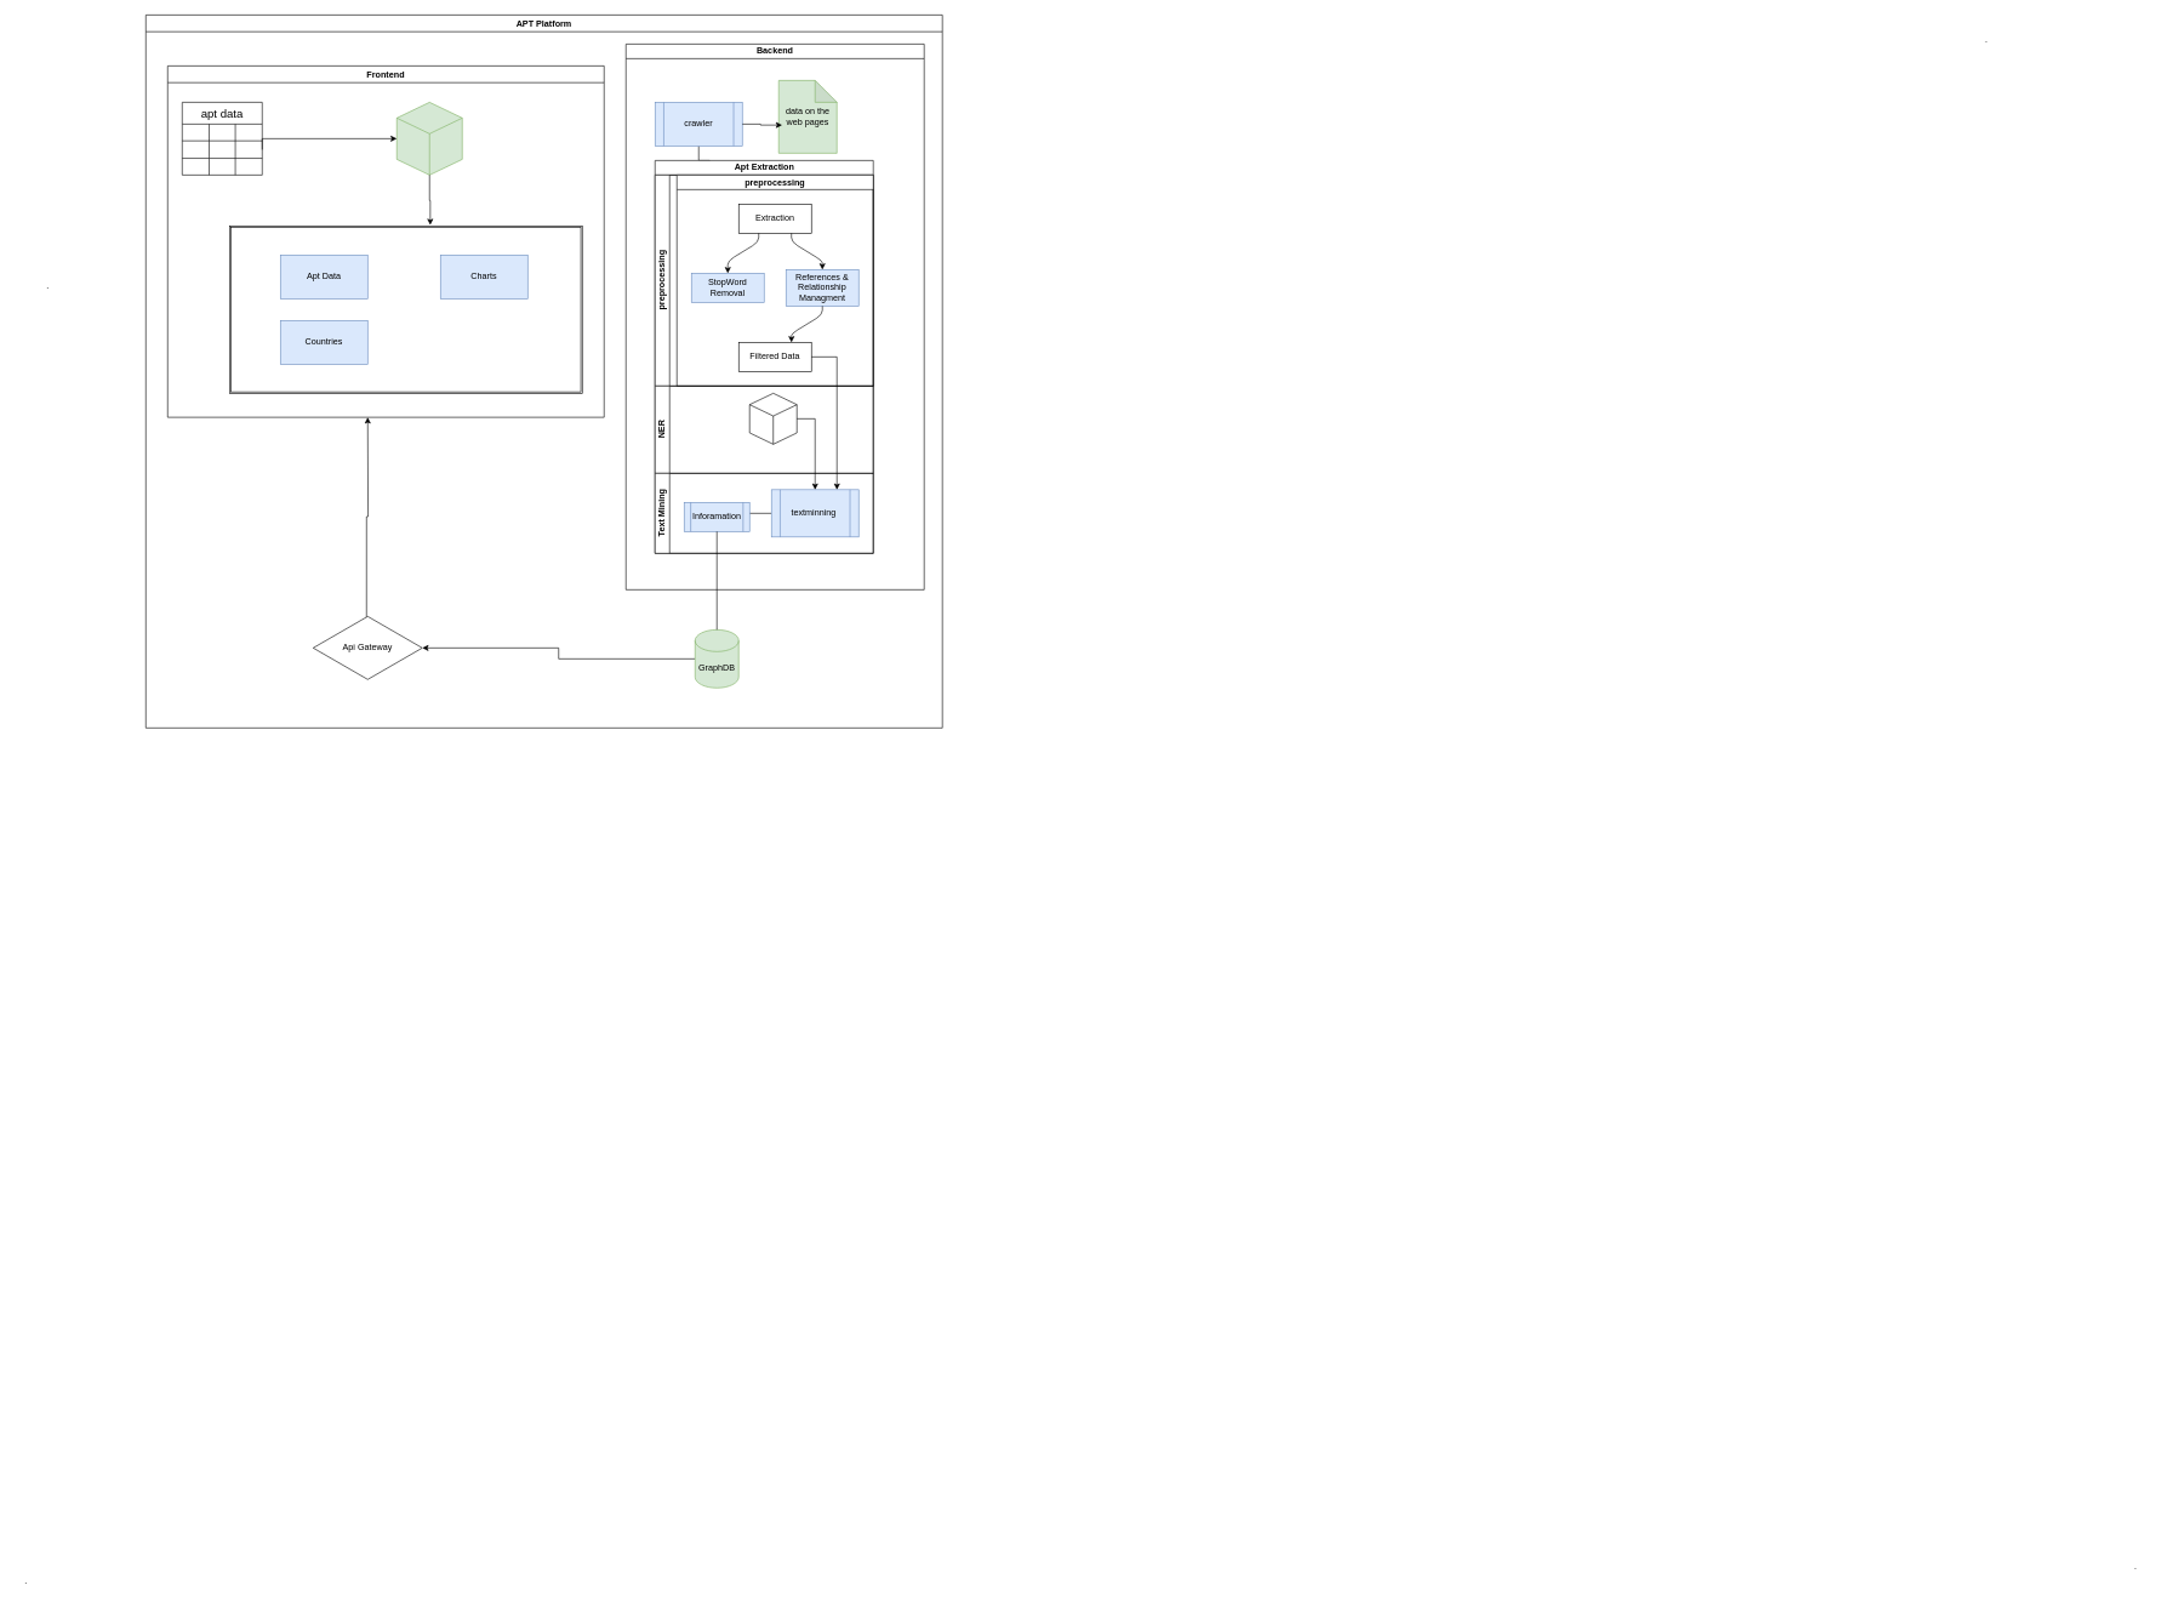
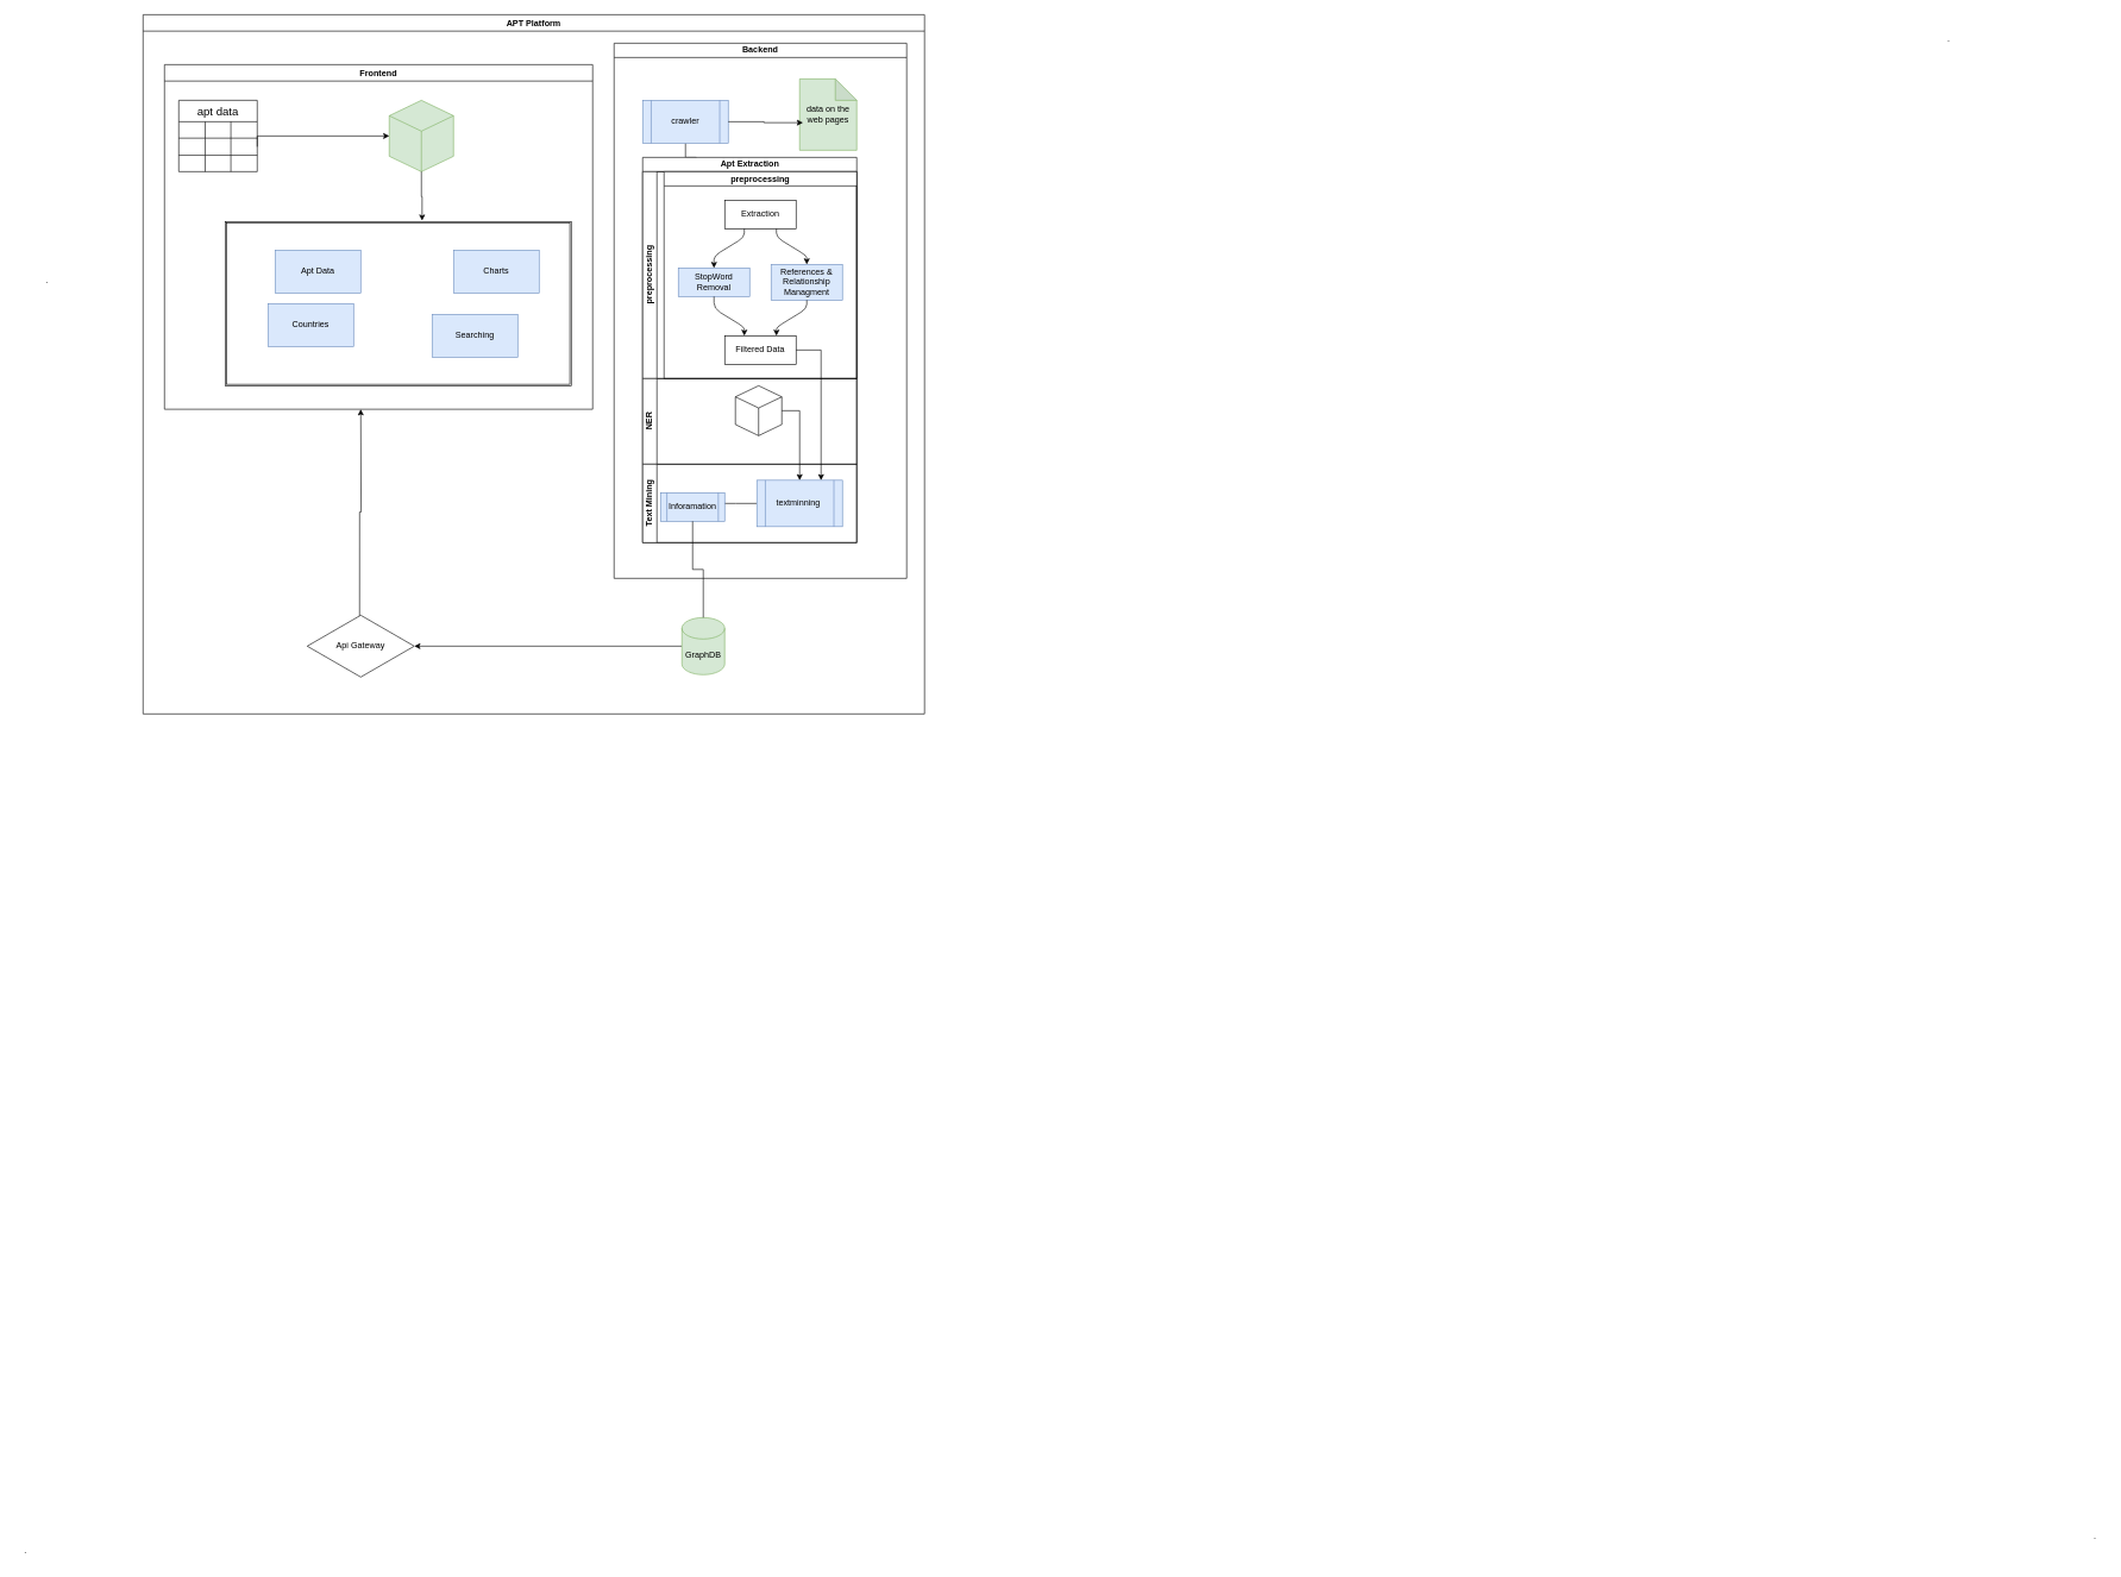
  <mxCell id="0" />
  <mxCell id="1" parent="0" />
  <mxCell id="2" value="." style="text;html=1;align=center;verticalAlign=middle;resizable=0;points=[];autosize=1;strokeColor=none;fillColor=none;" parent="1" vertex="1"><mxGeometry x="50" y="378" width="30" height="30" as="geometry" /></mxCell>
  <mxCell id="3" value="." style="text;html=1;align=center;verticalAlign=middle;resizable=0;points=[];autosize=1;strokeColor=none;fillColor=none;" parent="1" vertex="1"><mxGeometry x="20" y="2158" width="30" height="30" as="geometry" /></mxCell>
  <mxCell id="4" value="." style="text;html=1;align=center;verticalAlign=middle;resizable=0;points=[];autosize=1;strokeColor=none;fillColor=none;" parent="1" vertex="1"><mxGeometry x="2920" y="2138" width="30" height="30" as="geometry" /></mxCell>
  <mxCell id="5" value="." style="text;html=1;align=center;verticalAlign=middle;resizable=0;points=[];autosize=1;strokeColor=none;fillColor=none;" parent="1" vertex="1"><mxGeometry x="2715" y="40" width="30" height="30" as="geometry" /></mxCell>
  <mxCell id="6" value="APT Platform" style="swimlane;whiteSpace=wrap;html=1;" parent="1" vertex="1"><mxGeometry x="200" y="20" width="1095" height="980" as="geometry" /></mxCell>
  <mxCell id="7" value="Frontend" style="swimlane;whiteSpace=wrap;html=1;startSize=23;" parent="6" vertex="1"><mxGeometry x="30" y="70" width="600" height="483" as="geometry" /></mxCell>
  <mxCell id="8" value="apt data" style="shape=table;startSize=30;container=1;collapsible=0;childLayout=tableLayout;fontSize=16;" parent="7" vertex="1"><mxGeometry x="20" y="50" width="110" height="100" as="geometry" /></mxCell>
  <mxCell id="9" value="" style="shape=tableRow;horizontal=0;startSize=0;swimlaneHead=0;swimlaneBody=0;strokeColor=inherit;top=0;left=0;bottom=0;right=0;collapsible=0;dropTarget=0;fillColor=none;points=[[0,0.5],[1,0.5]];portConstraint=eastwest;fontSize=16;" parent="8" vertex="1"><mxGeometry y="30" width="110" height="23" as="geometry" /></mxCell>
  <mxCell id="10" value="" style="shape=partialRectangle;html=1;whiteSpace=wrap;connectable=0;strokeColor=inherit;overflow=hidden;fillColor=none;top=0;left=0;bottom=0;right=0;pointerEvents=1;fontSize=16;" parent="9" vertex="1"><mxGeometry width="37" height="23" as="geometry"><mxRectangle width="37" height="23" as="alternateBounds" /></mxGeometry></mxCell>
  <mxCell id="11" value="" style="shape=partialRectangle;html=1;whiteSpace=wrap;connectable=0;strokeColor=inherit;overflow=hidden;fillColor=none;top=0;left=0;bottom=0;right=0;pointerEvents=1;fontSize=16;" parent="9" vertex="1"><mxGeometry x="37" width="36" height="23" as="geometry"><mxRectangle width="36" height="23" as="alternateBounds" /></mxGeometry></mxCell>
  <mxCell id="12" value="" style="shape=partialRectangle;html=1;whiteSpace=wrap;connectable=0;strokeColor=inherit;overflow=hidden;fillColor=none;top=0;left=0;bottom=0;right=0;pointerEvents=1;fontSize=16;" parent="9" vertex="1"><mxGeometry x="73" width="37" height="23" as="geometry"><mxRectangle width="37" height="23" as="alternateBounds" /></mxGeometry></mxCell>
  <mxCell id="13" value="" style="shape=tableRow;horizontal=0;startSize=0;swimlaneHead=0;swimlaneBody=0;strokeColor=inherit;top=0;left=0;bottom=0;right=0;collapsible=0;dropTarget=0;fillColor=none;points=[[0,0.5],[1,0.5]];portConstraint=eastwest;fontSize=16;" parent="8" vertex="1"><mxGeometry y="53" width="110" height="24" as="geometry" /></mxCell>
  <mxCell id="14" value="" style="shape=partialRectangle;html=1;whiteSpace=wrap;connectable=0;strokeColor=inherit;overflow=hidden;fillColor=none;top=0;left=0;bottom=0;right=0;pointerEvents=1;fontSize=16;" parent="13" vertex="1"><mxGeometry width="37" height="24" as="geometry"><mxRectangle width="37" height="24" as="alternateBounds" /></mxGeometry></mxCell>
  <mxCell id="15" value="" style="shape=partialRectangle;html=1;whiteSpace=wrap;connectable=0;strokeColor=inherit;overflow=hidden;fillColor=none;top=0;left=0;bottom=0;right=0;pointerEvents=1;fontSize=16;" parent="13" vertex="1"><mxGeometry x="37" width="36" height="24" as="geometry"><mxRectangle width="36" height="24" as="alternateBounds" /></mxGeometry></mxCell>
  <mxCell id="16" value="" style="shape=partialRectangle;html=1;whiteSpace=wrap;connectable=0;strokeColor=inherit;overflow=hidden;fillColor=none;top=0;left=0;bottom=0;right=0;pointerEvents=1;fontSize=16;" parent="13" vertex="1"><mxGeometry x="73" width="37" height="24" as="geometry"><mxRectangle width="37" height="24" as="alternateBounds" /></mxGeometry></mxCell>
  <mxCell id="17" value="" style="shape=tableRow;horizontal=0;startSize=0;swimlaneHead=0;swimlaneBody=0;strokeColor=inherit;top=0;left=0;bottom=0;right=0;collapsible=0;dropTarget=0;fillColor=none;points=[[0,0.5],[1,0.5]];portConstraint=eastwest;fontSize=16;" parent="8" vertex="1"><mxGeometry y="77" width="110" height="23" as="geometry" /></mxCell>
  <mxCell id="18" value="" style="shape=partialRectangle;html=1;whiteSpace=wrap;connectable=0;strokeColor=inherit;overflow=hidden;fillColor=none;top=0;left=0;bottom=0;right=0;pointerEvents=1;fontSize=16;" parent="17" vertex="1"><mxGeometry width="37" height="23" as="geometry"><mxRectangle width="37" height="23" as="alternateBounds" /></mxGeometry></mxCell>
  <mxCell id="19" value="" style="shape=partialRectangle;html=1;whiteSpace=wrap;connectable=0;strokeColor=inherit;overflow=hidden;fillColor=none;top=0;left=0;bottom=0;right=0;pointerEvents=1;fontSize=16;" parent="17" vertex="1"><mxGeometry x="37" width="36" height="23" as="geometry"><mxRectangle width="36" height="23" as="alternateBounds" /></mxGeometry></mxCell>
  <mxCell id="20" value="" style="shape=partialRectangle;html=1;whiteSpace=wrap;connectable=0;strokeColor=inherit;overflow=hidden;fillColor=none;top=0;left=0;bottom=0;right=0;pointerEvents=1;fontSize=16;" parent="17" vertex="1"><mxGeometry x="73" width="37" height="23" as="geometry"><mxRectangle width="37" height="23" as="alternateBounds" /></mxGeometry></mxCell>
  <mxCell id="21" value="" style="html=1;whiteSpace=wrap;shape=isoCube2;backgroundOutline=1;isoAngle=15;fillColor=#d5e8d4;strokeColor=#82b366;" parent="7" vertex="1"><mxGeometry x="315" y="50" width="90" height="100" as="geometry" /></mxCell>
  <mxCell id="22" style="edgeStyle=orthogonalEdgeStyle;rounded=0;orthogonalLoop=1;jettySize=auto;html=1;exitX=1;exitY=0.5;exitDx=0;exitDy=0;" parent="7" source="13" target="21" edge="1"><mxGeometry relative="1" as="geometry"><Array as="points"><mxPoint x="130" y="100" /></Array></mxGeometry></mxCell>
  <mxCell id="23" value="" style="shape=ext;double=1;rounded=0;whiteSpace=wrap;html=1;" parent="7" vertex="1"><mxGeometry x="85" y="220" width="485" height="230" as="geometry" /></mxCell>
+ <mxCell id="24" value="Searching" style="rounded=0;whiteSpace=wrap;html=1;fillColor=#dae8fc;strokeColor=#6c8ebf;" parent="7" vertex="1"><mxGeometry x="375" y="350" width="120" height="60" as="geometry" /></mxCell>
  <mxCell id="25" value="Apt Data" style="rounded=0;whiteSpace=wrap;html=1;fillColor=#dae8fc;strokeColor=#6c8ebf;" parent="7" vertex="1"><mxGeometry x="155" y="260" width="120" height="60" as="geometry" /></mxCell>
- <mxCell id="26" value="Charts" style="rounded=0;whiteSpace=wrap;html=1;fillColor=#dae8fc;strokeColor=#6c8ebf;" parent="7" vertex="1"><mxGeometry x="375" y="260" width="120" height="60" as="geometry" /></mxCell>
- <mxCell id="27" value="Countries" style="rounded=0;whiteSpace=wrap;html=1;fillColor=#dae8fc;strokeColor=#6c8ebf;" parent="7" vertex="1"><mxGeometry x="155" y="350" width="120" height="60" as="geometry" /></mxCell>
+ <mxCell id="26" value="Charts" style="rounded=0;whiteSpace=wrap;html=1;fillColor=#dae8fc;strokeColor=#6c8ebf;" parent="7" vertex="1"><mxGeometry x="405" y="260" width="120" height="60" as="geometry" /></mxCell>
+ <mxCell id="27" value="Countries" style="rounded=0;whiteSpace=wrap;html=1;fillColor=#dae8fc;strokeColor=#6c8ebf;" parent="7" vertex="1"><mxGeometry x="145" y="335" width="120" height="60" as="geometry" /></mxCell>
  <mxCell id="28" style="edgeStyle=orthogonalEdgeStyle;rounded=0;orthogonalLoop=1;jettySize=auto;html=1;entryX=0.569;entryY=-0.006;entryDx=0;entryDy=0;entryPerimeter=0;" parent="7" source="21" target="23" edge="1"><mxGeometry relative="1" as="geometry" /></mxCell>
  <mxCell id="29" value="Backend" style="swimlane;whiteSpace=wrap;html=1;startSize=20;" parent="6" vertex="1"><mxGeometry x="660" y="40" width="410" height="750" as="geometry" /></mxCell>
- <mxCell id="30" value="data on the web pages" style="shape=note;whiteSpace=wrap;html=1;backgroundOutline=1;darkOpacity=0.05;fillColor=#d5e8d4;strokeColor=#82b366;" parent="29" vertex="1"><mxGeometry x="210" y="50" width="80" height="100" as="geometry" /></mxCell>
+ <mxCell id="30" value="data on the web pages" style="shape=note;whiteSpace=wrap;html=1;backgroundOutline=1;darkOpacity=0.05;fillColor=#d5e8d4;strokeColor=#82b366;" parent="29" vertex="1"><mxGeometry x="260" y="50" width="80" height="100" as="geometry" /></mxCell>
  <mxCell id="31" style="edgeStyle=orthogonalEdgeStyle;rounded=0;orthogonalLoop=1;jettySize=auto;html=1;exitX=0.5;exitY=1;exitDx=0;exitDy=0;entryX=0.25;entryY=0;entryDx=0;entryDy=0;" parent="29" source="32" target="35" edge="1"><mxGeometry relative="1" as="geometry" /></mxCell>
  <mxCell id="32" value="crawler" style="shape=process;whiteSpace=wrap;html=1;backgroundOutline=1;fillColor=#dae8fc;strokeColor=#6c8ebf;" parent="29" vertex="1"><mxGeometry x="40" y="80" width="120" height="60" as="geometry" /></mxCell>
  <mxCell id="33" style="edgeStyle=orthogonalEdgeStyle;rounded=0;orthogonalLoop=1;jettySize=auto;html=1;exitX=1;exitY=0.5;exitDx=0;exitDy=0;entryX=0.058;entryY=0.613;entryDx=0;entryDy=0;entryPerimeter=0;" parent="29" source="32" target="30" edge="1"><mxGeometry relative="1" as="geometry" /></mxCell>
  <mxCell id="34" value="Apt Extraction" style="swimlane;childLayout=stackLayout;resizeParent=1;resizeParentMax=0;horizontal=1;startSize=20;horizontalStack=0;html=1;" parent="29" vertex="1"><mxGeometry x="40" y="160" width="300" height="540" as="geometry" /></mxCell>
  <mxCell id="35" value="preprocessing" style="swimlane;startSize=20;horizontal=0;html=1;" parent="34" vertex="1"><mxGeometry y="20" width="300" height="290" as="geometry" /></mxCell>
  <mxCell id="36" value="preprocessing" style="swimlane;startSize=20;horizontal=1;childLayout=flowLayout;flowOrientation=north;resizable=0;interRankCellSpacing=50;containerType=tree;fontSize=12;" parent="35" vertex="1"><mxGeometry x="30" width="270" height="290" as="geometry" /></mxCell>
  <mxCell id="37" value="Extraction" style="whiteSpace=wrap;html=1;" parent="36" vertex="1"><mxGeometry x="85" y="40" width="100" height="40" as="geometry" /></mxCell>
  <mxCell id="38" value="StopWord&lt;div&gt;Removal&lt;/div&gt;" style="whiteSpace=wrap;html=1;fillColor=#dae8fc;strokeColor=#6c8ebf;" parent="36" vertex="1"><mxGeometry x="20" y="135" width="100" height="40" as="geometry" /></mxCell>
  <mxCell id="39" value="" style="html=1;rounded=1;curved=0;sourcePerimeterSpacing=0;targetPerimeterSpacing=0;startSize=6;endSize=6;noEdgeStyle=1;orthogonal=1;" parent="36" source="37" target="38" edge="1"><mxGeometry relative="1" as="geometry"><Array as="points"><mxPoint x="112.5" y="92" /><mxPoint x="70" y="118" /></Array></mxGeometry></mxCell>
  <mxCell id="40" value="References &amp;amp; Relationship Managment" style="whiteSpace=wrap;html=1;fillColor=#dae8fc;strokeColor=#6c8ebf;" parent="36" vertex="1"><mxGeometry x="150" y="130" width="100" height="50" as="geometry" /></mxCell>
  <mxCell id="41" value="" style="html=1;rounded=1;curved=0;sourcePerimeterSpacing=0;targetPerimeterSpacing=0;startSize=6;endSize=6;noEdgeStyle=1;orthogonal=1;" parent="36" source="37" target="40" edge="1"><mxGeometry relative="1" as="geometry"><Array as="points"><mxPoint x="157.5" y="92" /><mxPoint x="200" y="118" /></Array></mxGeometry></mxCell>
  <mxCell id="42" value="Filtered Data" style="whiteSpace=wrap;html=1;" parent="36" vertex="1"><mxGeometry x="85" y="230" width="100" height="40" as="geometry" /></mxCell>
+ <mxCell id="43" value="" style="html=1;rounded=1;curved=0;sourcePerimeterSpacing=0;targetPerimeterSpacing=0;startSize=6;endSize=6;noEdgeStyle=1;orthogonal=1;" parent="36" source="38" target="42" edge="1"><mxGeometry relative="1" as="geometry"><Array as="points"><mxPoint x="70" y="192" /><mxPoint x="112.5" y="218" /></Array></mxGeometry></mxCell>
  <mxCell id="44" value="" style="html=1;rounded=1;curved=0;sourcePerimeterSpacing=0;targetPerimeterSpacing=0;startSize=6;endSize=6;noEdgeStyle=1;orthogonal=1;" parent="36" source="40" target="42" edge="1"><mxGeometry relative="1" as="geometry"><Array as="points"><mxPoint x="200" y="192" /><mxPoint x="157.5" y="218" /></Array></mxGeometry></mxCell>
  <mxCell id="45" value="NER" style="swimlane;startSize=20;horizontal=0;html=1;" parent="34" vertex="1"><mxGeometry y="310" width="300" height="120" as="geometry" /></mxCell>
  <mxCell id="46" value="" style="html=1;whiteSpace=wrap;shape=isoCube2;backgroundOutline=1;isoAngle=15;" parent="45" vertex="1"><mxGeometry x="130" y="10" width="65" height="70" as="geometry" /></mxCell>
  <mxCell id="47" value="Text Mining" style="swimlane;startSize=20;horizontal=0;html=1;" parent="34" vertex="1"><mxGeometry y="430" width="300" height="110" as="geometry" /></mxCell>
  <mxCell id="48" style="edgeStyle=orthogonalEdgeStyle;rounded=0;orthogonalLoop=1;jettySize=auto;html=1;" parent="47" source="49" edge="1"><mxGeometry relative="1" as="geometry"><mxPoint x="100" y="55" as="targetPoint" /></mxGeometry></mxCell>
  <mxCell id="49" value="textminning&amp;nbsp;" style="shape=process;whiteSpace=wrap;html=1;backgroundOutline=1;fillColor=#dae8fc;strokeColor=#6c8ebf;" parent="47" vertex="1"><mxGeometry x="160" y="22.5" width="120" height="65" as="geometry" /></mxCell>
- <mxCell id="50" value="Inforamation" style="shape=process;whiteSpace=wrap;html=1;backgroundOutline=1;fillColor=#dae8fc;strokeColor=#6c8ebf;" parent="47" vertex="1"><mxGeometry x="40" y="40" width="90" height="40" as="geometry" /></mxCell>
+ <mxCell id="50" value="Inforamation" style="shape=process;whiteSpace=wrap;html=1;backgroundOutline=1;fillColor=#dae8fc;strokeColor=#6c8ebf;" parent="47" vertex="1"><mxGeometry x="25" y="40" width="90" height="40" as="geometry" /></mxCell>
  <mxCell id="51" style="edgeStyle=orthogonalEdgeStyle;rounded=0;orthogonalLoop=1;jettySize=auto;html=1;exitX=1;exitY=0.5;exitDx=0;exitDy=0;exitPerimeter=0;" parent="34" source="46" target="49" edge="1"><mxGeometry relative="1" as="geometry" /></mxCell>
  <mxCell id="52" style="edgeStyle=orthogonalEdgeStyle;rounded=0;orthogonalLoop=1;jettySize=auto;html=1;exitX=1;exitY=0.5;exitDx=0;exitDy=0;entryX=0.75;entryY=0;entryDx=0;entryDy=0;" parent="34" source="42" target="49" edge="1"><mxGeometry relative="1" as="geometry" /></mxCell>
  <mxCell id="53" style="edgeStyle=orthogonalEdgeStyle;rounded=0;orthogonalLoop=1;jettySize=auto;html=1;exitX=0;exitY=0.5;exitDx=0;exitDy=0;exitPerimeter=0;" parent="6" source="54" target="56" edge="1"><mxGeometry relative="1" as="geometry" /></mxCell>
  <mxCell id="54" value="GraphDB" style="shape=cylinder3;whiteSpace=wrap;html=1;boundedLbl=1;backgroundOutline=1;size=15;fillColor=#d5e8d4;strokeColor=#82b366;" parent="6" vertex="1"><mxGeometry x="755" y="845" width="60" height="80" as="geometry" /></mxCell>
  <mxCell id="55" style="edgeStyle=orthogonalEdgeStyle;rounded=0;orthogonalLoop=1;jettySize=auto;html=1;entryX=0.5;entryY=1;entryDx=0;entryDy=0;exitX=0.489;exitY=0.111;exitDx=0;exitDy=0;exitPerimeter=0;" parent="6" source="56" edge="1"><mxGeometry relative="1" as="geometry"><mxPoint x="305" y="553" as="targetPoint" /><mxPoint x="305.5" y="860" as="sourcePoint" /></mxGeometry></mxCell>
- <mxCell id="56" value="Api Gateway" style="html=1;whiteSpace=wrap;aspect=fixed;shape=isoRectangle;" parent="6" vertex="1"><mxGeometry x="230" y="825" width="150" height="90" as="geometry" /></mxCell>
+ <mxCell id="56" value="Api Gateway" style="html=1;whiteSpace=wrap;aspect=fixed;shape=isoRectangle;" parent="6" vertex="1"><mxGeometry x="230" y="840" width="150" height="90" as="geometry" /></mxCell>
  <mxCell id="57" style="edgeStyle=orthogonalEdgeStyle;rounded=0;orthogonalLoop=1;jettySize=auto;html=1;exitX=0.5;exitY=1;exitDx=0;exitDy=0;entryX=0.5;entryY=0;entryDx=0;entryDy=0;entryPerimeter=0;endArrow=none;" parent="6" source="50" target="54" edge="1"><mxGeometry relative="1" as="geometry" /></mxCell>
